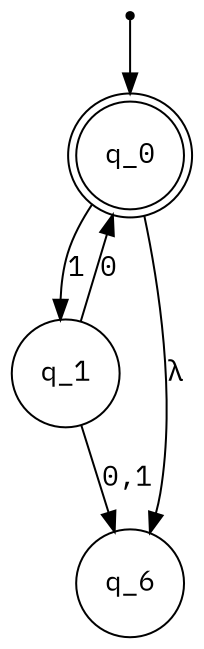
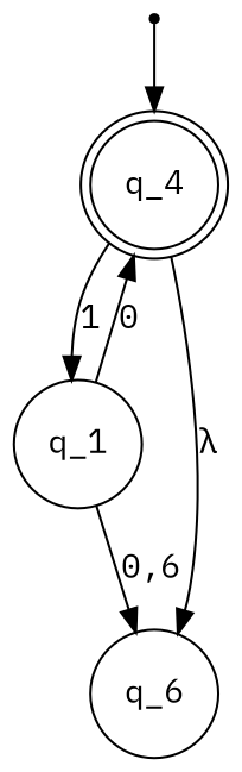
  digraph {
    fontname="IBM Plex Mono"
    rankdir=TB
    node [fontname="IBM Plex Mono" shape=circle]
    edge [fontname="IBM Plex Mono"]
    qi [shape=point]
-   q_0 [shape=doublecircle]
+   q_0 [shape=doublecircle label=q_4]
    q_1
    n4 [label=q_6]
    qi -> q_0
    q_0 -> q_1 [label=1]
    q_0 -> n4 [label="λ"]
    q_1 -> q_0 [label=0]
-   q_1 -> n4 [label="0,1"]
+   q_1 -> n4 [label="0,6"]
  }
